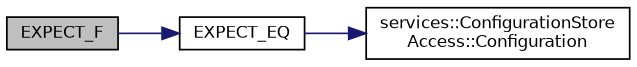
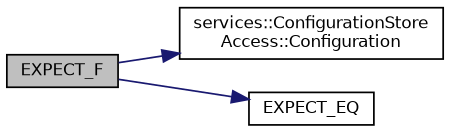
  digraph {
    rankdir=LR
    node [color=black fillcolor=white fontname=Helvetica fontsize=10 shape=record style=filled]
    edge [color=midnightblue fontname=Helvetica fontsize=10 labelfontname=Helvetica labelfontsize=10 style=solid]
    n1 [fillcolor=grey75 fontcolor=black height=0.2 label=EXPECT_F width=0.4]
    n2 [height=0.2 label="services::ConfigurationStore\lAccess::Configuration" width=0.4]
    n3 [height=0.2 label=EXPECT_EQ width=0.4]
-   n3 -> n2
+   n1 -> n2
    n1 -> n3
  }
